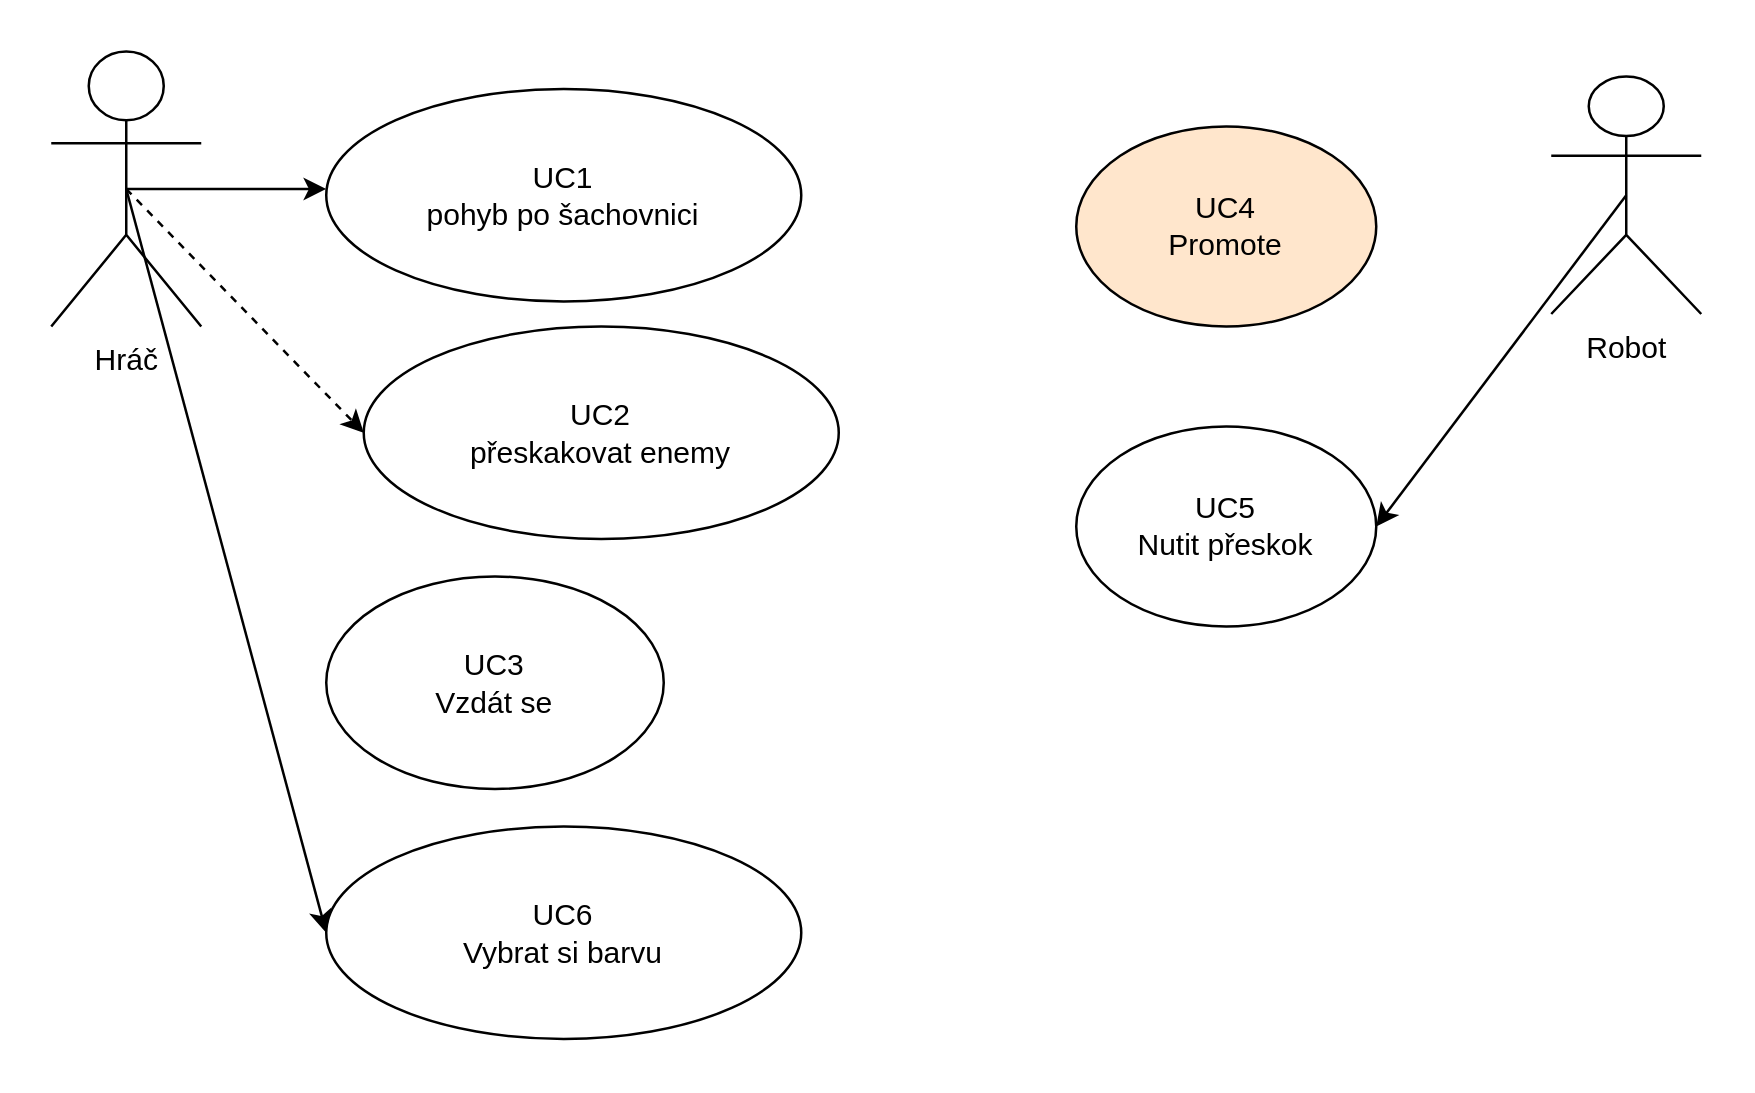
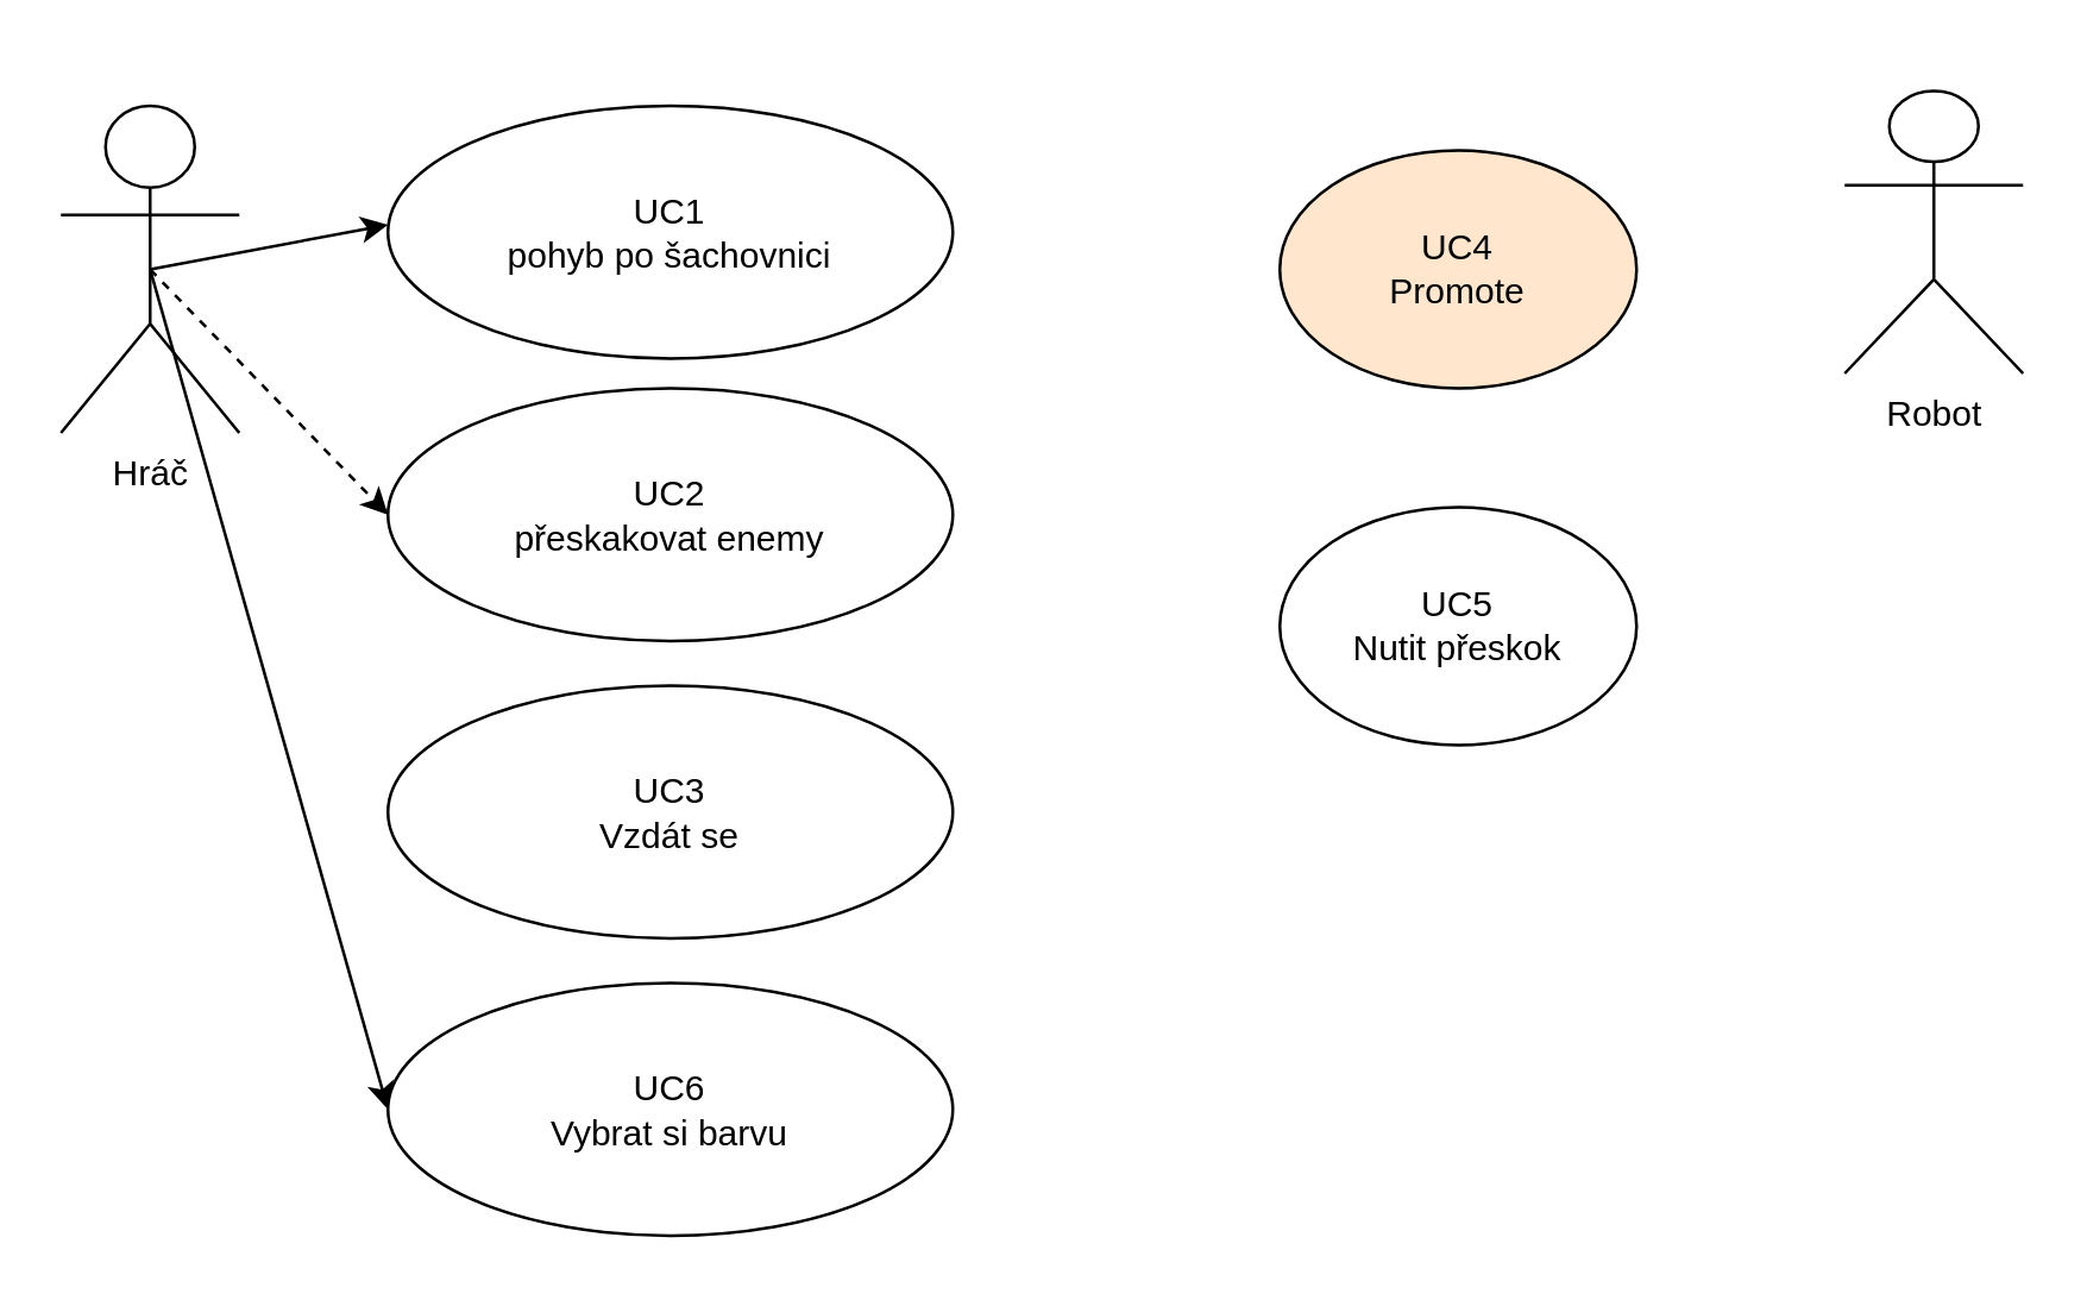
  <mxCell id="0" />
  <mxCell id="1" parent="0" />
  <mxCell id="2" style="edgeStyle=none;html=1;exitX=0.5;exitY=0.5;exitDx=0;exitDy=0;exitPerimeter=0;" parent="1" source="5" edge="1"><mxGeometry relative="1" as="geometry"><mxPoint x="130" y="75" as="targetPoint" /></mxGeometry></mxCell>
  <mxCell id="3" style="edgeStyle=none;html=1;exitX=0.5;exitY=0.5;exitDx=0;exitDy=0;exitPerimeter=0;entryX=0;entryY=0.5;entryDx=0;entryDy=0;dashed=1;" edge="1" parent="1" source="5" target="7"><mxGeometry relative="1" as="geometry" /></mxCell>
  <mxCell id="4" style="edgeStyle=none;html=1;exitX=0.5;exitY=0.5;exitDx=0;exitDy=0;exitPerimeter=0;entryX=0;entryY=0.5;entryDx=0;entryDy=0;" edge="1" parent="1" source="5" target="14"><mxGeometry relative="1" as="geometry" /></mxCell>
- <mxCell id="5" value="Hráč" style="shape=umlActor;verticalLabelPosition=bottom;verticalAlign=top;html=1;outlineConnect=0;fillColor=none;" parent="1" vertex="1"><mxGeometry x="20" y="20" width="60" height="110" as="geometry" /></mxCell>
+ <mxCell id="5" value="Hráč" style="shape=umlActor;verticalLabelPosition=bottom;verticalAlign=top;html=1;outlineConnect=0;fillColor=none;" parent="1" vertex="1"><mxGeometry x="20" y="35" width="60" height="110" as="geometry" /></mxCell>
  <mxCell id="6" value="UC1&lt;br&gt;pohyb po šachovnici" style="ellipse;whiteSpace=wrap;html=1;fillColor=none;" parent="1" vertex="1"><mxGeometry x="130" y="35" width="190" height="85" as="geometry" /></mxCell>
- <mxCell id="7" value="UC2&lt;br&gt;přeskakovat enemy" style="ellipse;whiteSpace=wrap;html=1;fillColor=none;" vertex="1" parent="1"><mxGeometry x="145" y="130" width="190" height="85" as="geometry" /></mxCell>
- <mxCell id="8" value="UC3&lt;br&gt;Vzdát se" style="ellipse;whiteSpace=wrap;html=1;fillColor=none;" vertex="1" parent="1"><mxGeometry x="130" y="230" width="135" height="85" as="geometry" /></mxCell>
+ <mxCell id="7" value="UC2&lt;br&gt;přeskakovat enemy" style="ellipse;whiteSpace=wrap;html=1;fillColor=none;" vertex="1" parent="1"><mxGeometry x="130" y="130" width="190" height="85" as="geometry" /></mxCell>
+ <mxCell id="8" value="UC3&lt;br&gt;Vzdát se" style="ellipse;whiteSpace=wrap;html=1;fillColor=none;" vertex="1" parent="1"><mxGeometry x="130" y="230" width="190" height="85" as="geometry" /></mxCell>
  <mxCell id="9" style="edgeStyle=none;html=1;exitX=0.5;exitY=0.5;exitDx=0;exitDy=0;exitPerimeter=0;entryX=1;entryY=0.5;entryDx=0;entryDy=0;" edge="1" parent="1" source="11"><mxGeometry relative="1" as="geometry" /></mxCell>
- <mxCell id="10" style="edgeStyle=none;html=1;exitX=0.5;exitY=0.5;exitDx=0;exitDy=0;exitPerimeter=0;entryX=1;entryY=0.5;entryDx=0;entryDy=0;" edge="1" parent="1" source="11" target="13"><mxGeometry relative="1" as="geometry" /></mxCell>
  <mxCell id="11" value="Robot" style="shape=umlActor;verticalLabelPosition=bottom;verticalAlign=top;html=1;outlineConnect=0;" vertex="1" parent="1"><mxGeometry x="620" y="30" width="60" height="95" as="geometry" /></mxCell>
  <mxCell id="12" value="UC4&lt;br&gt;Promote" style="ellipse;whiteSpace=wrap;html=1;fillColor=#ffe6cc;" vertex="1" parent="1"><mxGeometry x="430" y="50" width="120" height="80" as="geometry" /></mxCell>
  <mxCell id="13" value="UC5&lt;br&gt;Nutit přeskok" style="ellipse;whiteSpace=wrap;html=1;fillColor=none;" vertex="1" parent="1"><mxGeometry x="430" y="170" width="120" height="80" as="geometry" /></mxCell>
  <mxCell id="14" value="UC6&lt;br&gt;Vybrat si barvu" style="ellipse;whiteSpace=wrap;html=1;fillColor=none;" vertex="1" parent="1"><mxGeometry x="130" y="330" width="190" height="85" as="geometry" /></mxCell>
